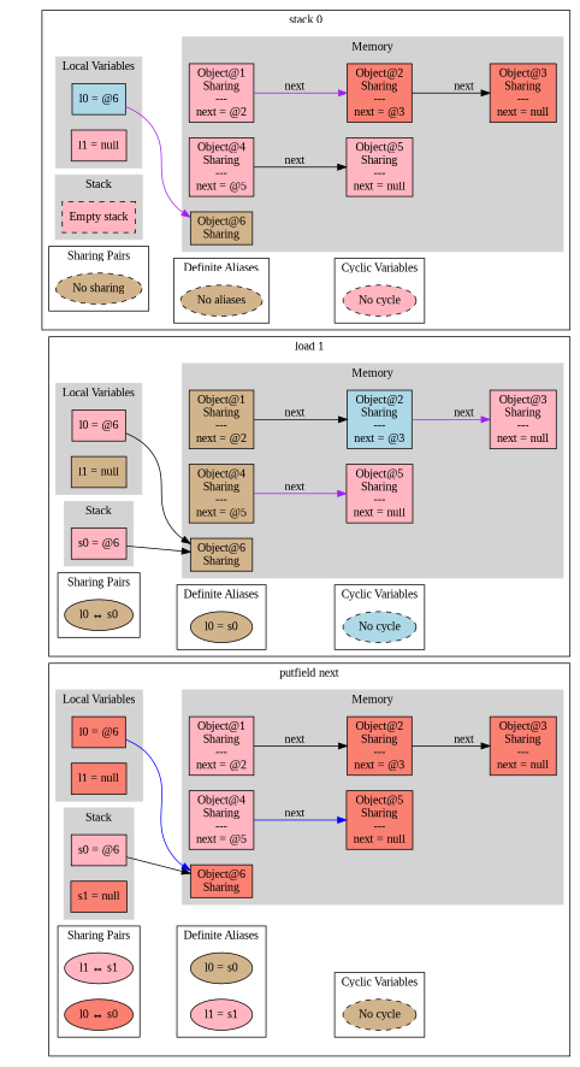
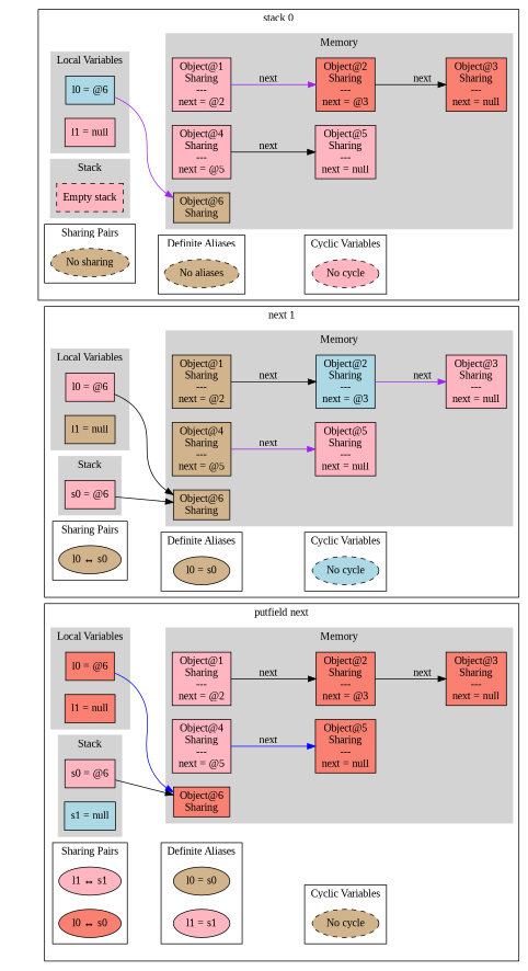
  digraph {
    anchor_start=anchor_1748986333891
    fontname="Liberation Serif"
    rankdir=LR
    node [fillcolor=lightpink fontname="Liberation Serif" shape=box style=filled]
    edge [fontname="Liberation Serif"]
    anchor [fillcolor=lightblue height=0 shape=point style=invis width=0]
    n2 [fillcolor=lightblue label="l0 = @6"]
    n3 [label="l1 = null"]
    n4 [label="Empty stack" style="dashed,filled"]
    n5 [label="Object@1\nSharing\n---\nnext = @2\n"]
    n6 [fillcolor=salmon label="Object@2\nSharing\n---\nnext = @3\n"]
    n7 [fillcolor=salmon label="Object@3\nSharing\n---\nnext = null\n"]
    n8 [label="Object@4\nSharing\n---\nnext = @5\n"]
    n9 [label="Object@5\nSharing\n---\nnext = null\n"]
    n10 [fillcolor=tan label="Object@6\nSharing"]
    n11 [fillcolor=tan label="No sharing" shape=ellipse style="dashed,filled"]
    n12 [fillcolor=tan label="No aliases" shape=ellipse style="dashed,filled"]
    n13 [label="No cycle" shape=ellipse style="dashed,filled"]
    anchor_1748986333889 [fillcolor=lightblue shape=point style=invis]
    n15 [label="l0 = @6"]
    n16 [fillcolor=tan label="l1 = null"]
    n17 [label="s0 = @6"]
    n18 [fillcolor=tan label="Object@1\nSharing\n---\nnext = @2\n"]
    n19 [fillcolor=lightblue label="Object@2\nSharing\n---\nnext = @3\n"]
    n20 [label="Object@3\nSharing\n---\nnext = null\n"]
    n21 [fillcolor=tan label="Object@4\nSharing\n---\nnext = @5\n"]
    n22 [label="Object@5\nSharing\n---\nnext = null\n"]
    n23 [fillcolor=tan label="Object@6\nSharing"]
    n24 [fillcolor=tan label="l0 ↔ s0" shape=ellipse]
    n25 [fillcolor=tan label="l0 = s0" shape=ellipse]
    n26 [fillcolor=lightblue label="No cycle" shape=ellipse style="dashed,filled"]
    anchor_1748986333890 [fillcolor=lightblue shape=point style=invis]
    n28 [fillcolor=salmon label="l0 = @6"]
    n29 [fillcolor=salmon label="l1 = null"]
    n30 [label="s0 = @6"]
-   n31 [fillcolor=salmon label="s1 = null"]
+   n31 [fillcolor=lightblue label="s1 = null"]
    n32 [label="Object@1\nSharing\n---\nnext = @2\n"]
    n33 [fillcolor=salmon label="Object@2\nSharing\n---\nnext = @3\n"]
    n34 [fillcolor=salmon label="Object@3\nSharing\n---\nnext = null\n"]
    n35 [label="Object@4\nSharing\n---\nnext = @5\n"]
    n36 [fillcolor=salmon label="Object@5\nSharing\n---\nnext = null\n"]
    n37 [fillcolor=salmon label="Object@6\nSharing"]
    n38 [label="l1 ↔ s1" shape=ellipse]
    n39 [fillcolor=salmon label="l0 ↔ s0" shape=ellipse]
    n40 [fillcolor=tan label="l0 = s0" shape=ellipse]
    n41 [label="l1 = s1" shape=ellipse]
    n42 [fillcolor=tan label="No cycle" shape=ellipse style="dashed,filled"]
    anchor_1748986333891 [fillcolor=lightblue shape=point style=invis]
    anchor_start [fillcolor=lightblue shape=point style=invis]
    subgraph cluster_1 {
      style=invis
      anchor
    }
    subgraph cluster_2 {
      label="stack 0"
      anchor_1748986333889
      subgraph cluster_3 {
        color=lightgrey
        label="Local Variables"
        style=filled
        n2
        n3
      }
      subgraph cluster_4 {
        color=lightgrey
        label=Stack
        style=filled
        n4
      }
      subgraph cluster_5 {
        color=lightgrey
        label=Memory
        style=filled
        n5
        n6
        n7
        n8
        n9
        n10
      }
      subgraph cluster_6 {
        label="Sharing Pairs"
        n11
      }
      subgraph cluster_7 {
        label="Definite Aliases"
        n12
      }
      subgraph cluster_8 {
        label="Cyclic Variables"
        n13
      }
    }
    subgraph cluster_9 {
-     label="load 1"
+     label="next 1"
      anchor_1748986333890
      subgraph cluster_10 {
        color=lightgrey
        label="Local Variables"
        style=filled
        n15
        n16
      }
      subgraph cluster_11 {
        color=lightgrey
        label=Stack
        style=filled
        n17
      }
      subgraph cluster_12 {
        color=lightgrey
        label=Memory
        style=filled
        n18
        n19
        n20
        n21
        n22
        n23
      }
      subgraph cluster_13 {
        label="Sharing Pairs"
        n24
      }
      subgraph cluster_14 {
        label="Definite Aliases"
        n25
      }
      subgraph cluster_15 {
        label="Cyclic Variables"
        n26
      }
    }
    subgraph cluster_16 {
      label="putfield next"
      anchor_1748986333891
      subgraph cluster_17 {
        color=lightgrey
        label="Local Variables"
        style=filled
        n28
        n29
      }
      subgraph cluster_18 {
        color=lightgrey
        label=Stack
        style=filled
        n30
        n31
      }
      subgraph cluster_19 {
        color=lightgrey
        label=Memory
        style=filled
        n32
        n33
        n34
        n35
        n36
        n37
      }
      subgraph cluster_20 {
        label="Sharing Pairs"
        n38
        n39
      }
      subgraph cluster_21 {
        label="Definite Aliases"
        n40
        n41
      }
      subgraph cluster_22 {
        label="Cyclic Variables"
        n42
      }
    }
    n2 -> n10 [color=purple]
    n5 -> n6 [color=purple label=next]
    n6 -> n7 [color=black label=next]
    n8 -> n9 [color=black label=next]
    n11 -> n12 [style=invis weight=10]
    n12 -> n13 [style=invis weight=10]
    n15 -> n23 [color=black]
    n17 -> n23 [color=black]
    n18 -> n19 [color=black label=next]
    n19 -> n20 [color=purple label=next]
    n21 -> n22 [color=purple label=next]
    n24 -> n25 [style=invis weight=10]
    n25 -> n26 [style=invis weight=10]
    n28 -> n37 [color=blue]
    n30 -> n37 [color=black]
    n32 -> n33 [color=black label=next]
    n33 -> n34 [color=black label=next]
    n35 -> n36 [color=blue label=next]
    n39 -> n41 [style=invis weight=10]
    n41 -> n42 [style=invis weight=10]
    anchor_start -> anchor_1748986333889 [style=invis]
    anchor_start -> anchor_1748986333890 [style=invis]
    anchor_start -> anchor_1748986333891 [style=invis]
  }
